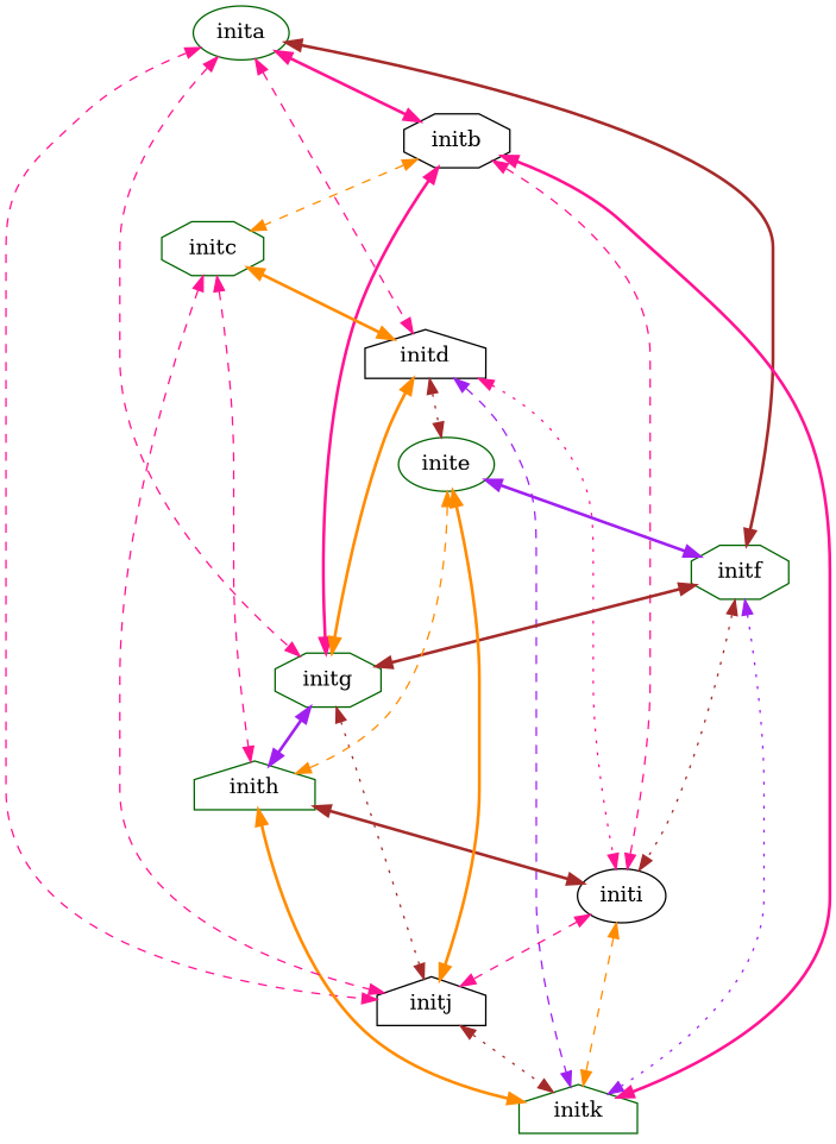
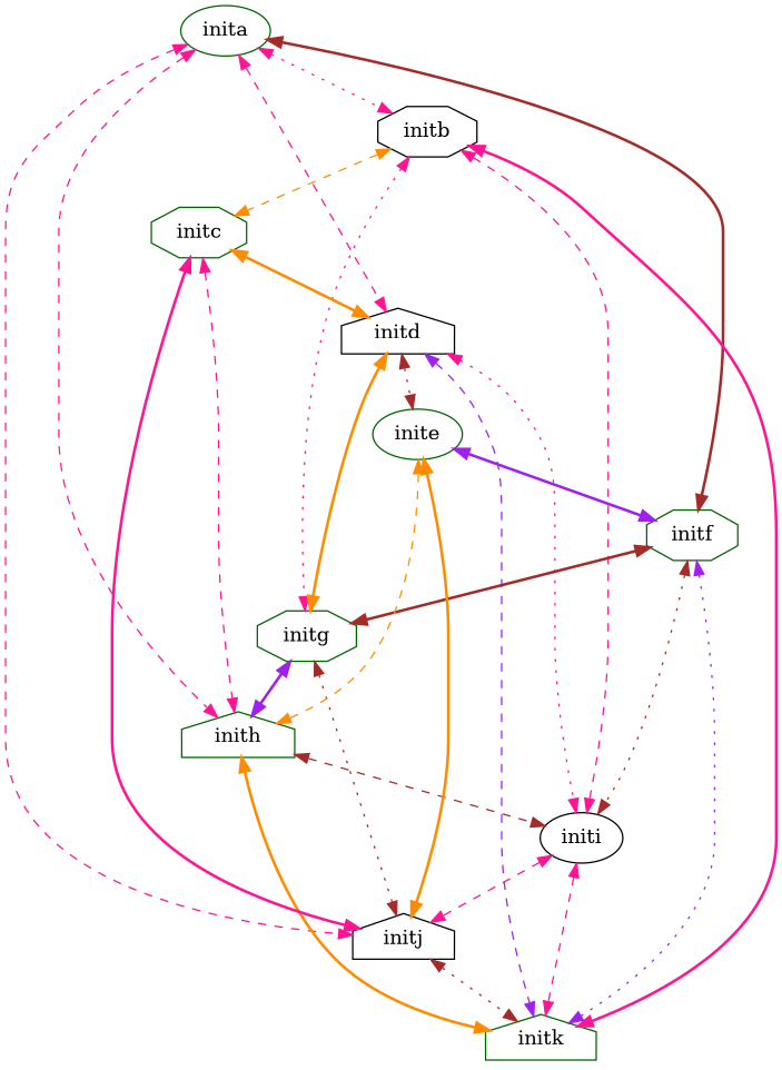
  digraph {
    node [color=darkgreen shape=octagon]
    edge [color=deeppink dir=both style=bold]
    inita [shape=ellipse]
    initb [color=black]
    initd [color=black shape=house]
    initf
    inith [shape=house]
    initj [color=black shape=house]
    initc
    initg
    initi [color=black shape=ellipse]
    initk [shape=house]
    inite [shape=ellipse]
-   inita -> initb
+   inita -> initb [style=dotted]
    inita -> initd [style=dashed]
    inita -> initf [color=brown]
-   inita -> initg [style=dashed]
+   inita -> inith [style=dashed]
    inita -> initj [style=dashed]
    initb -> initc [color=darkorange style=dashed]
-   initb -> initg
+   initb -> initg [style=dotted]
    initb -> initi [style=dashed]
    initb -> initk
    initd -> initg [color=darkorange]
    initd -> initi [style=dotted]
    initd -> initk [color=purple style=dashed]
    initd -> inite [color=brown style=dotted]
    initf -> initg [color=brown]
    initf -> initi [color=brown style=dotted]
    initf -> initk [color=purple style=dotted]
-   inith -> initi [color=brown]
+   inith -> initi [color=brown style=dashed]
    inith -> initk [color=darkorange]
    initj -> initk [color=brown style=dotted]
    initc -> initd [color=darkorange]
    initc -> inith [style=dashed]
-   initc -> initj [style=dashed]
+   initc -> initj
    initg -> inith [color=purple]
    initg -> initj [color=brown style=dotted]
    initi -> initj [style=dashed]
-   initi -> initk [color=darkorange style=dashed]
+   initi -> initk [style=dashed]
    inite -> initf [color=purple]
    inite -> inith [color=darkorange style=dashed]
    inite -> initj [color=darkorange]
  }
